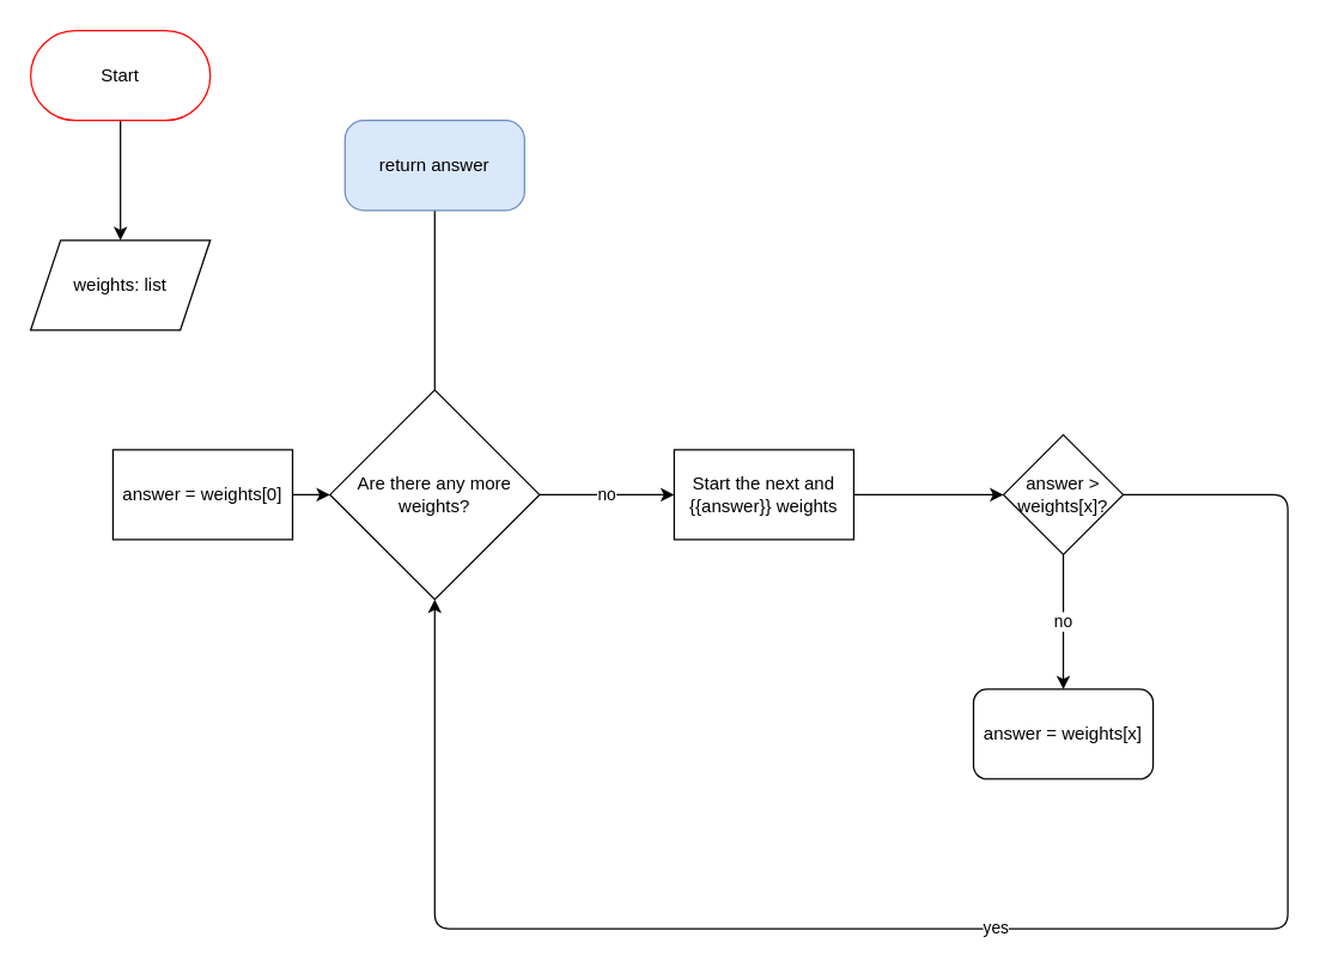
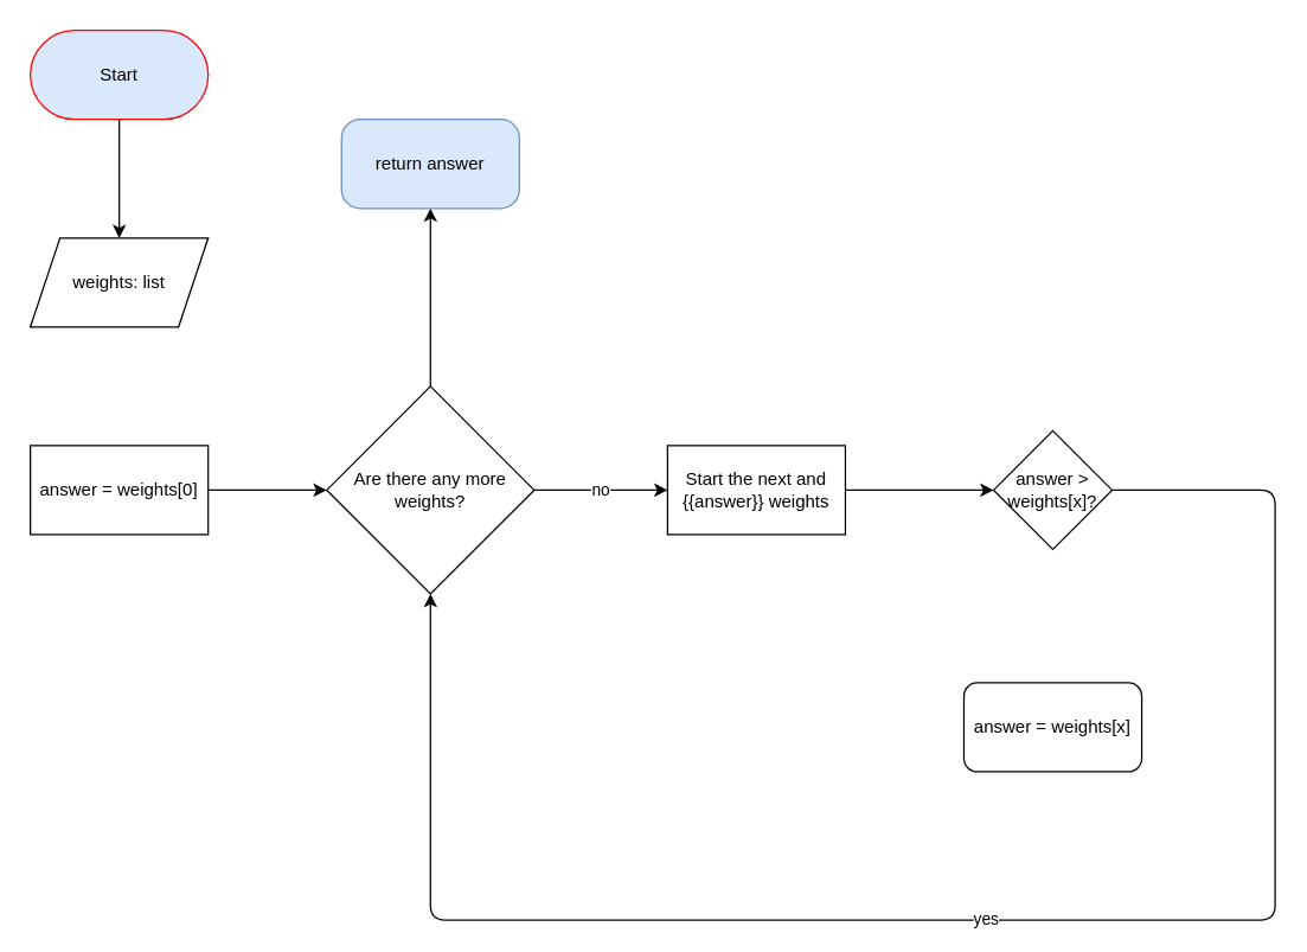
  <mxCell id="0" />
  <mxCell id="1" parent="0" />
  <mxCell id="2" value="" style="edgeStyle=orthogonalEdgeStyle;rounded=0;orthogonalLoop=1;jettySize=auto;html=1;" edge="1" parent="1" source="3"><mxGeometry relative="1" as="geometry"><mxPoint x="80" y="160" as="targetPoint" /></mxGeometry></mxCell>
- <mxCell id="3" value="Start" style="rounded=1;whiteSpace=wrap;html=1;strokeColor=#FF0505;arcSize=50;" vertex="1" parent="1"><mxGeometry x="20" y="20" width="120" height="60" as="geometry" /></mxCell>
+ <mxCell id="3" value="Start" style="rounded=1;whiteSpace=wrap;html=1;strokeColor=#FF0505;arcSize=50;fillColor=#dae8fc;" vertex="1" parent="1"><mxGeometry x="20" y="20" width="120" height="60" as="geometry" /></mxCell>
  <mxCell id="4" value="weights: list" style="shape=parallelogram;perimeter=parallelogramPerimeter;whiteSpace=wrap;html=1;fixedSize=1;" vertex="1" parent="1"><mxGeometry x="20" y="160" width="120" height="60" as="geometry" /></mxCell>
  <mxCell id="5" value="" style="edgeStyle=orthogonalEdgeStyle;rounded=0;orthogonalLoop=1;jettySize=auto;html=1;" edge="1" parent="1" source="6" target="9"><mxGeometry relative="1" as="geometry" /></mxCell>
- <mxCell id="6" value="answer = weights[0]" style="whiteSpace=wrap;html=1;" vertex="1" parent="1"><mxGeometry x="75" y="300" width="120" height="60" as="geometry" /></mxCell>
+ <mxCell id="6" value="answer = weights[0]" style="whiteSpace=wrap;html=1;" vertex="1" parent="1"><mxGeometry x="20" y="300" width="120" height="60" as="geometry" /></mxCell>
  <mxCell id="7" value="no" style="edgeStyle=orthogonalEdgeStyle;rounded=0;orthogonalLoop=1;jettySize=auto;html=1;" edge="1" parent="1" source="9" target="11"><mxGeometry relative="1" as="geometry" /></mxCell>
- <mxCell id="8" value="" style="edgeStyle=orthogonalEdgeStyle;rounded=0;orthogonalLoop=1;jettySize=auto;html=1;endArrow=none;" edge="1" parent="1" source="9" target="15"><mxGeometry relative="1" as="geometry" /></mxCell>
+ <mxCell id="8" value="" style="edgeStyle=orthogonalEdgeStyle;rounded=0;orthogonalLoop=1;jettySize=auto;html=1;" edge="1" parent="1" source="9" target="15"><mxGeometry relative="1" as="geometry" /></mxCell>
  <mxCell id="9" value="Are there any more weights?" style="rhombus;whiteSpace=wrap;html=1;" vertex="1" parent="1"><mxGeometry x="220" y="260" width="140" height="140" as="geometry" /></mxCell>
  <mxCell id="10" value="" style="edgeStyle=orthogonalEdgeStyle;rounded=0;orthogonalLoop=1;jettySize=auto;html=1;" edge="1" parent="1" source="11" target="13"><mxGeometry relative="1" as="geometry" /></mxCell>
  <mxCell id="11" value="Start the next and {{answer}} weights" style="whiteSpace=wrap;html=1;" vertex="1" parent="1"><mxGeometry x="450" y="300" width="120" height="60" as="geometry" /></mxCell>
- <mxCell id="12" value="no" style="edgeStyle=orthogonalEdgeStyle;rounded=0;orthogonalLoop=1;jettySize=auto;html=1;" edge="1" parent="1" source="13" target="14"><mxGeometry relative="1" as="geometry" /></mxCell>
  <mxCell id="13" value="answer &amp;gt; weights[x]?" style="rhombus;whiteSpace=wrap;html=1;" vertex="1" parent="1"><mxGeometry x="670" y="290" width="80" height="80" as="geometry" /></mxCell>
  <mxCell id="14" value="answer = weights[x]" style="whiteSpace=wrap;html=1;rounded=1;" vertex="1" parent="1"><mxGeometry x="650" y="460" width="120" height="60" as="geometry" /></mxCell>
  <mxCell id="15" value="return answer" style="whiteSpace=wrap;html=1;rounded=1;arcSize=21;fillColor=#dae8fc;strokeColor=#6c8ebf;" vertex="1" parent="1"><mxGeometry x="230" y="80" width="120" height="60" as="geometry" /></mxCell>
  <mxCell id="16" value="yes" style="endArrow=classic;html=1;rounded=1;exitX=1;exitY=0.5;exitDx=0;exitDy=0;entryX=0.5;entryY=1;entryDx=0;entryDy=0;" edge="1" parent="1" source="13" target="9"><mxGeometry width="50" height="50" relative="1" as="geometry"><mxPoint x="530" y="380" as="sourcePoint" /><mxPoint x="580" y="330" as="targetPoint" /><Array as="points"><mxPoint x="860" y="330" /><mxPoint x="860" y="620" /><mxPoint x="290" y="620" /></Array></mxGeometry></mxCell>
